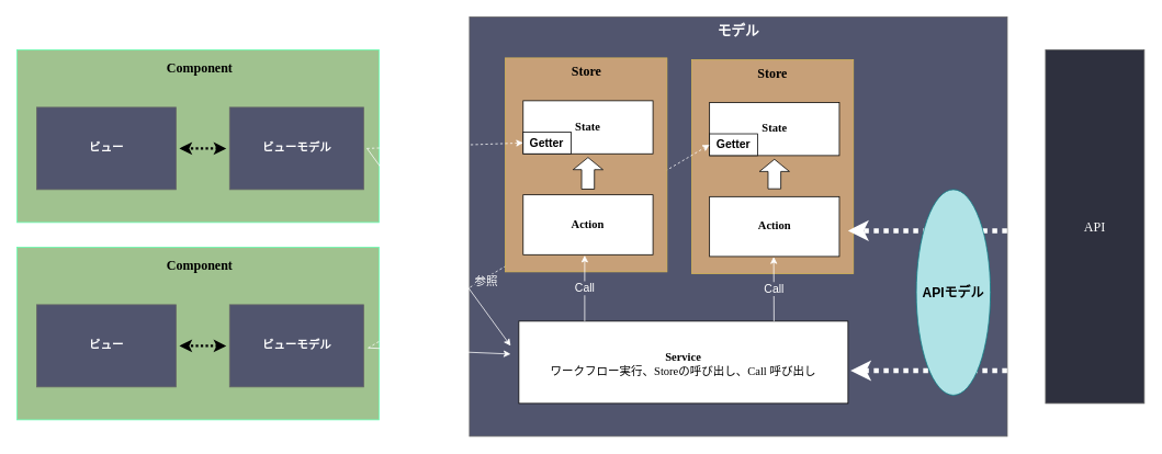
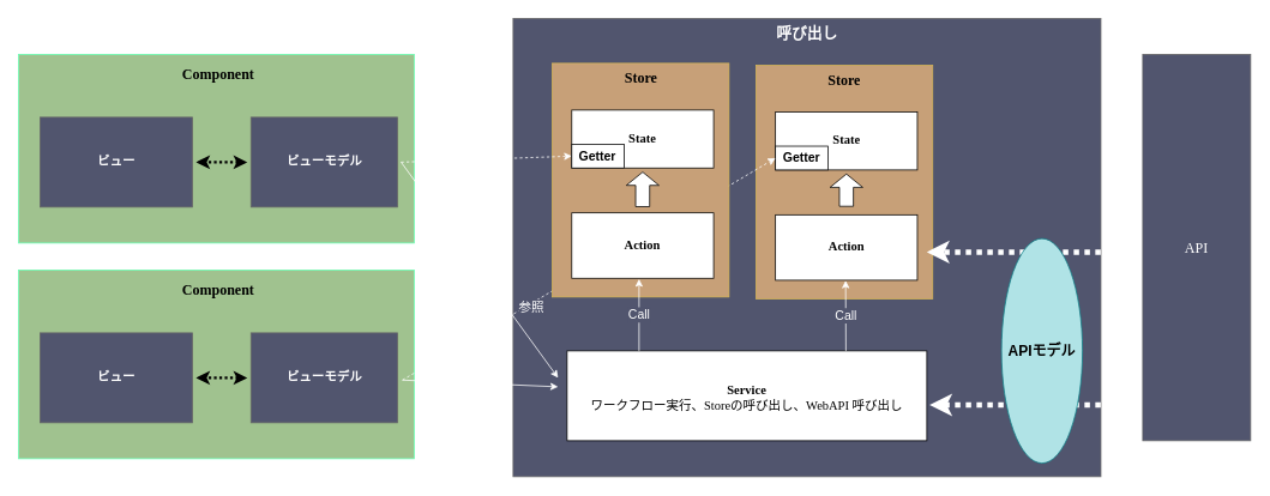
  <mxCell id="0" />
  <mxCell id="1" parent="0" />
  <mxCell id="2" value="Component" style="rounded=0;whiteSpace=wrap;html=1;align=center;spacingLeft=5;fillColor=#a0c28f;fontColor=#000000;strokeColor=#66FFB3;verticalAlign=top;fontSize=16;fontFamily=Noto Sans JP;fontSource=https%3A%2F%2Ffonts.googleapis.com%2Fcss%3Ffamily%3DNoto%2BSans%2BJP;fontStyle=1;spacingTop=6;" vertex="1" parent="1"><mxGeometry x="20" y="300" width="440" height="210" as="geometry" /></mxCell>
- <mxCell id="3" value="モデル" style="rounded=0;whiteSpace=wrap;html=1;fillColor=#51556e;fontColor=#FFFFFF;strokeColor=#666666;fontStyle=1;verticalAlign=top;fontSize=17;" vertex="1" parent="1"><mxGeometry x="570" y="20" width="653.5" height="510" as="geometry" /></mxCell>
- <mxCell id="4" value="Service&lt;br style=&quot;border-color: var(--border-color);&quot;&gt;&lt;span style=&quot;border-color: var(--border-color); font-weight: normal;&quot;&gt;ワークフロー実行、Storeの呼び出し、Call 呼び出し&lt;/span&gt;&lt;span style=&quot;font-weight: normal&quot;&gt;&lt;br&gt;&lt;/span&gt;" style="rounded=0;whiteSpace=wrap;html=1;fontSize=14;fontFamily=Noto Sans JP;fontSource=https%3A%2F%2Ffonts.googleapis.com%2Fcss%3Ffamily%3DNoto%2BSans%2BJP;perimeterSpacing=9;fontStyle=1;align=center;verticalAlign=bottom;spacingBottom=27;" vertex="1" parent="1"><mxGeometry x="630" y="390" width="400" height="100" as="geometry" /></mxCell>
+ <mxCell id="3" value="呼び出し" style="rounded=0;whiteSpace=wrap;html=1;fillColor=#51556e;fontColor=#FFFFFF;strokeColor=#666666;fontStyle=1;verticalAlign=top;fontSize=17;" vertex="1" parent="1"><mxGeometry x="570" y="20" width="653.5" height="510" as="geometry" /></mxCell>
+ <mxCell id="4" value="Service&lt;br style=&quot;border-color: var(--border-color);&quot;&gt;&lt;span style=&quot;border-color: var(--border-color); font-weight: normal;&quot;&gt;ワークフロー実行、Storeの呼び出し、WebAPI 呼び出し&lt;/span&gt;&lt;span style=&quot;font-weight: normal&quot;&gt;&lt;br&gt;&lt;/span&gt;" style="rounded=0;whiteSpace=wrap;html=1;fontSize=14;fontFamily=Noto Sans JP;fontSource=https%3A%2F%2Ffonts.googleapis.com%2Fcss%3Ffamily%3DNoto%2BSans%2BJP;perimeterSpacing=9;fontStyle=1;align=center;verticalAlign=bottom;spacingBottom=27;" vertex="1" parent="1"><mxGeometry x="630" y="390" width="400" height="100" as="geometry" /></mxCell>
  <mxCell id="5" value="Component" style="rounded=0;whiteSpace=wrap;html=1;align=center;spacingLeft=5;fillColor=#a0c28f;fontColor=#000000;strokeColor=#66FFB3;verticalAlign=top;fontSize=16;fontFamily=Noto Sans JP;fontSource=https%3A%2F%2Ffonts.googleapis.com%2Fcss%3Ffamily%3DNoto%2BSans%2BJP;fontStyle=1;spacingTop=6;" vertex="1" parent="1"><mxGeometry x="20" y="60" width="440" height="210" as="geometry" /></mxCell>
  <mxCell id="6" value="&lt;b&gt;ビュー&lt;/b&gt;" style="rounded=0;whiteSpace=wrap;html=1;fontSize=14;fontFamily=Noto Sans JP;fontSource=https%3A%2F%2Ffonts.googleapis.com%2Fcss%3Ffamily%3DNoto%2BSans%2BJP;perimeterSpacing=4;fillColor=#51556e;strokeColor=#666666;fontColor=#FFFFFF;" vertex="1" parent="1"><mxGeometry x="44" y="130" width="169.5" height="100" as="geometry" /></mxCell>
  <mxCell id="7" value="&lt;b&gt;ビューモデル&lt;/b&gt;" style="rounded=0;whiteSpace=wrap;html=1;fontSize=14;fontFamily=Noto Sans JP;fontSource=https%3A%2F%2Ffonts.googleapis.com%2Fcss%3Ffamily%3DNoto%2BSans%2BJP;perimeterSpacing=4;fillColor=#51556e;fontColor=#FFFFFF;strokeColor=#666666;" vertex="1" parent="1"><mxGeometry x="278.5" y="130" width="163" height="100" as="geometry" /></mxCell>
  <mxCell id="8" value="" style="group" vertex="1" connectable="0" parent="1"><mxGeometry x="840" y="72.2" width="196.5" height="260" as="geometry" /></mxCell>
  <mxCell id="9" value="&lt;b&gt;Store&lt;/b&gt;" style="rounded=0;whiteSpace=wrap;html=1;fontSize=16;verticalAlign=top;fillColor=#c7a078;strokeColor=#d6b656;fontFamily=Noto Sans JP;fontSource=https%3A%2F%2Ffonts.googleapis.com%2Fcss%3Ffamily%3DNoto%2BSans%2BJP;" vertex="1" parent="8"><mxGeometry width="196.5" height="260" as="geometry" /></mxCell>
  <mxCell id="10" value="&lt;span&gt;State&lt;/span&gt;&lt;span&gt;&lt;br&gt;&lt;/span&gt;" style="rounded=0;whiteSpace=wrap;html=1;fontSize=14;fontFamily=Noto Sans JP;fontSource=https%3A%2F%2Ffonts.googleapis.com%2Fcss%3Ffamily%3DNoto%2BSans%2BJP;perimeterSpacing=4;fontStyle=1;align=center;" vertex="1" parent="8"><mxGeometry x="21.718" y="52" width="157.717" height="64.48" as="geometry" /></mxCell>
  <mxCell id="11" value="Action" style="rounded=0;whiteSpace=wrap;html=1;fontSize=14;fontFamily=Noto Sans JP;fontSource=https%3A%2F%2Ffonts.googleapis.com%2Fcss%3Ffamily%3DNoto%2BSans%2BJP;perimeterSpacing=9;fontStyle=1;align=center;" vertex="1" parent="8"><mxGeometry x="21.718" y="166.4" width="157.717" height="72.8" as="geometry" /></mxCell>
  <mxCell id="12" value="&lt;span style=&quot;font-size: 14px;&quot;&gt;Getter&lt;/span&gt;" style="rounded=0;whiteSpace=wrap;html=1;fontStyle=1;fontSize=14;" vertex="1" parent="8"><mxGeometry x="21.72" y="90" width="58.28" height="26.48" as="geometry" /></mxCell>
  <mxCell id="13" value="" style="shape=flexArrow;endArrow=classic;startArrow=none;html=1;startSize=2;endSize=4.606;strokeWidth=1;startFill=0;width=15.556;endWidth=19.728;entryX=0.5;entryY=1;entryDx=0;entryDy=0;exitX=0.5;exitY=0;exitDx=0;exitDy=0;fillColor=default;" edge="1" parent="8" source="11" target="10"><mxGeometry width="100" height="100" relative="1" as="geometry"><mxPoint x="101" y="157.8" as="sourcePoint" /><mxPoint x="100.347" y="120.0" as="targetPoint" /></mxGeometry></mxCell>
  <mxCell id="14" value="" style="endArrow=classic;html=1;fontSize=14;fontFamily=Noto Sans JP;fontSource=https%3A%2F%2Ffonts.googleapis.com%2Fcss%3Ffamily%3DNoto%2BSans%2BJP;exitX=1;exitY=0.5;exitDx=0;exitDy=0;entryX=0;entryY=0.5;entryDx=0;entryDy=0;dashed=1;strokeColor=#FFFFFF;fontColor=#FFFFFF;labelBackgroundColor=none;" edge="1" parent="1" target="12"><mxGeometry width="50" height="50" relative="1" as="geometry"><mxPoint x="447" y="422.5" as="sourcePoint" /><mxPoint x="603" y="305" as="targetPoint" /></mxGeometry></mxCell>
  <mxCell id="15" value="参照" style="edgeLabel;align=center;verticalAlign=middle;resizable=0;points=[];fontSize=14;fontColor=#FFFFFF;labelBackgroundColor=#51556e;" vertex="1" connectable="0" parent="14"><mxGeometry x="-0.313" y="1" relative="1" as="geometry"><mxPoint x="1" y="4" as="offset" /></mxGeometry></mxCell>
  <mxCell id="16" value="" style="endArrow=classic;html=1;fontSize=14;fontFamily=Noto Sans JP;fontSource=https%3A%2F%2Ffonts.googleapis.com%2Fcss%3Ffamily%3DNoto%2BSans%2BJP;startArrow=classic;startFill=1;dashed=1;strokeWidth=3;dashPattern=1 1;entryX=1;entryY=0.5;entryDx=0;entryDy=0;" edge="1" parent="1" source="7" target="6"><mxGeometry width="50" height="50" relative="1" as="geometry"><mxPoint x="170" y="163" as="sourcePoint" /><mxPoint x="931" y="315" as="targetPoint" /></mxGeometry></mxCell>
  <mxCell id="17" value="" style="endArrow=classic;html=1;fontSize=14;fontFamily=Noto Sans JP;fontSource=https%3A%2F%2Ffonts.googleapis.com%2Fcss%3Ffamily%3DNoto%2BSans%2BJP;exitX=1;exitY=0.5;exitDx=0;exitDy=0;strokeColor=#FFFFFF;" edge="1" parent="1"><mxGeometry width="50" height="50" relative="1" as="geometry"><mxPoint x="447" y="422.5" as="sourcePoint" /><mxPoint x="620" y="430" as="targetPoint" /></mxGeometry></mxCell>
  <mxCell id="18" value="Call" style="endArrow=classic;html=1;fontSize=14;entryX=0.495;entryY=0.905;entryDx=0;entryDy=0;entryPerimeter=0;labelBackgroundColor=#51556e;fontColor=#FFFFFF;strokeColor=#FFFFFF;" edge="1" parent="1" target="11"><mxGeometry width="50" height="50" relative="1" as="geometry"><mxPoint x="940" y="390" as="sourcePoint" /><mxPoint x="940" y="320" as="targetPoint" /></mxGeometry></mxCell>
  <mxCell id="19" value="" style="endArrow=classic;html=1;fontSize=14;fontFamily=Noto Sans JP;fontSource=https%3A%2F%2Ffonts.googleapis.com%2Fcss%3Ffamily%3DNoto%2BSans%2BJP;startArrow=classic;startFill=1;dashed=1;strokeWidth=6;dashPattern=1 1;strokeColor=#FFFFFF;" edge="1" parent="1"><mxGeometry width="50" height="50" relative="1" as="geometry"><mxPoint x="1263" y="280" as="sourcePoint" /><mxPoint x="1030" y="280" as="targetPoint" /></mxGeometry></mxCell>
  <mxCell id="20" value="" style="endArrow=classic;html=1;fontSize=14;fontFamily=Noto Sans JP;fontSource=https%3A%2F%2Ffonts.googleapis.com%2Fcss%3Ffamily%3DNoto%2BSans%2BJP;startArrow=classic;startFill=1;dashed=1;strokeWidth=6;dashPattern=1 1;strokeColor=#FFFFFF;" edge="1" parent="1"><mxGeometry width="50" height="50" relative="1" as="geometry"><mxPoint x="1263" y="450" as="sourcePoint" /><mxPoint x="1033" y="450.09" as="targetPoint" /></mxGeometry></mxCell>
- <mxCell id="21" value="APIモデル" style="ellipse;whiteSpace=wrap;html=1;rounded=1;fontSize=16;fontStyle=1;fillColor=#b0e3e6;strokeColor=#0e8088;" vertex="1" parent="1"><mxGeometry x="1113" y="230" width="90" height="250" as="geometry" /></mxCell>
+ <mxCell id="21" value="APIモデル" style="ellipse;whiteSpace=wrap;html=1;rounded=1;fontSize=16;fontStyle=1;fillColor=#b0e3e6;strokeColor=#0e8088;" vertex="1" parent="1"><mxGeometry x="1113" y="265" width="90" height="250" as="geometry" /></mxCell>
  <mxCell id="22" value="" style="group" vertex="1" connectable="0" parent="1"><mxGeometry x="613.5" y="70" width="196.5" height="260" as="geometry" /></mxCell>
  <mxCell id="23" value="&lt;b&gt;Store&lt;/b&gt;" style="rounded=0;whiteSpace=wrap;html=1;fontSize=16;verticalAlign=top;fillColor=#c7a078;strokeColor=#d6b656;fontFamily=Noto Sans JP;fontSource=https%3A%2F%2Ffonts.googleapis.com%2Fcss%3Ffamily%3DNoto%2BSans%2BJP;" vertex="1" parent="22"><mxGeometry width="196.5" height="260" as="geometry" /></mxCell>
  <mxCell id="24" value="&lt;span&gt;State&lt;/span&gt;&lt;span&gt;&lt;br&gt;&lt;/span&gt;" style="rounded=0;whiteSpace=wrap;html=1;fontSize=14;fontFamily=Noto Sans JP;fontSource=https%3A%2F%2Ffonts.googleapis.com%2Fcss%3Ffamily%3DNoto%2BSans%2BJP;perimeterSpacing=4;fontStyle=1;align=center;" vertex="1" parent="22"><mxGeometry x="21.718" y="52" width="157.717" height="64.48" as="geometry" /></mxCell>
  <mxCell id="25" value="Action" style="rounded=0;whiteSpace=wrap;html=1;fontSize=14;fontFamily=Noto Sans JP;fontSource=https%3A%2F%2Ffonts.googleapis.com%2Fcss%3Ffamily%3DNoto%2BSans%2BJP;perimeterSpacing=9;fontStyle=1;align=center;" vertex="1" parent="22"><mxGeometry x="21.718" y="166.4" width="157.717" height="72.8" as="geometry" /></mxCell>
  <mxCell id="26" value="" style="shape=flexArrow;endArrow=classic;startArrow=none;html=1;startSize=2;endSize=4.606;strokeWidth=1;entryX=0.5;entryY=1;entryDx=0;entryDy=0;startFill=0;width=15.556;endWidth=19.728;fillColor=default;" edge="1" parent="22" target="24"><mxGeometry width="100" height="100" relative="1" as="geometry"><mxPoint x="100.5" y="160" as="sourcePoint" /><mxPoint x="108.592" y="41.6" as="targetPoint" /></mxGeometry></mxCell>
  <mxCell id="27" value="&lt;span style=&quot;font-size: 14px;&quot;&gt;Getter&lt;/span&gt;" style="rounded=0;whiteSpace=wrap;html=1;fontStyle=1;fontSize=14;" vertex="1" parent="22"><mxGeometry x="21.72" y="90" width="58.28" height="26.48" as="geometry" /></mxCell>
  <mxCell id="28" value="" style="endArrow=classic;html=1;fontSize=14;fontFamily=Noto Sans JP;fontSource=https%3A%2F%2Ffonts.googleapis.com%2Fcss%3Ffamily%3DNoto%2BSans%2BJP;exitX=1;exitY=0.5;exitDx=0;exitDy=0;strokeColor=#FFFFFF;fontColor=#FFFFFF;labelBackgroundColor=none;" edge="1" parent="1" source="7"><mxGeometry width="50" height="50" relative="1" as="geometry"><mxPoint x="457" y="432.5" as="sourcePoint" /><mxPoint x="620" y="420" as="targetPoint" /></mxGeometry></mxCell>
  <mxCell id="29" value="参照" style="endArrow=classic;html=1;fontSize=14;fontFamily=Noto Sans JP;fontSource=https%3A%2F%2Ffonts.googleapis.com%2Fcss%3Ffamily%3DNoto%2BSans%2BJP;exitX=1;exitY=0.5;exitDx=0;exitDy=0;entryX=0;entryY=0.5;entryDx=0;entryDy=0;dashed=1;strokeColor=#FFFFFF;fontColor=#FFFFFF;labelBackgroundColor=none;" edge="1" parent="1" source="7" target="27"><mxGeometry width="50" height="50" relative="1" as="geometry"><mxPoint x="420" y="202" as="sourcePoint" /><mxPoint x="600" y="280" as="targetPoint" /></mxGeometry></mxCell>
  <mxCell id="30" value="Call" style="endArrow=classic;html=1;fontSize=14;strokeColor=#FFFFFF;labelBackgroundColor=#51556e;fontColor=#FFFFFF;" edge="1" parent="1"><mxGeometry width="50" height="50" relative="1" as="geometry"><mxPoint x="710" y="390" as="sourcePoint" /><mxPoint x="710" y="310" as="targetPoint" /></mxGeometry></mxCell>
- <mxCell id="31" value="API" style="rounded=0;whiteSpace=wrap;html=1;fontSize=16;fillColor=#2e303e;strokeColor=#666666;fontFamily=Noto Sans JP;fontSource=https%3A%2F%2Ffonts.googleapis.com%2Fcss%3Ffamily%3DNoto%2BSans%2BJP;fontColor=#FFFFFF;" vertex="1" parent="1"><mxGeometry x="1270" y="60" width="120" height="430" as="geometry" /></mxCell>
+ <mxCell id="31" value="API" style="rounded=0;whiteSpace=wrap;html=1;fontSize=16;fillColor=#51556e;strokeColor=#666666;fontFamily=Noto Sans JP;fontSource=https%3A%2F%2Ffonts.googleapis.com%2Fcss%3Ffamily%3DNoto%2BSans%2BJP;fontColor=#FFFFFF;" vertex="1" parent="1"><mxGeometry x="1270" y="60" width="120" height="430" as="geometry" /></mxCell>
  <mxCell id="32" value="&lt;b&gt;ビュー&lt;/b&gt;" style="rounded=0;whiteSpace=wrap;html=1;fontSize=14;fontFamily=Noto Sans JP;fontSource=https%3A%2F%2Ffonts.googleapis.com%2Fcss%3Ffamily%3DNoto%2BSans%2BJP;perimeterSpacing=4;fillColor=#51556e;strokeColor=#666666;fontColor=#FFFFFF;" vertex="1" parent="1"><mxGeometry x="44" y="370" width="169.5" height="100" as="geometry" /></mxCell>
  <mxCell id="33" value="&lt;b&gt;ビューモデル&lt;/b&gt;" style="rounded=0;whiteSpace=wrap;html=1;fontSize=14;fontFamily=Noto Sans JP;fontSource=https%3A%2F%2Ffonts.googleapis.com%2Fcss%3Ffamily%3DNoto%2BSans%2BJP;perimeterSpacing=4;fillColor=#51556e;fontColor=#FFFFFF;strokeColor=#666666;" vertex="1" parent="1"><mxGeometry x="278.5" y="370" width="163" height="100" as="geometry" /></mxCell>
  <mxCell id="34" value="" style="endArrow=classic;html=1;fontSize=14;fontFamily=Noto Sans JP;fontSource=https%3A%2F%2Ffonts.googleapis.com%2Fcss%3Ffamily%3DNoto%2BSans%2BJP;startArrow=classic;startFill=1;dashed=1;strokeWidth=3;dashPattern=1 1;entryX=1;entryY=0.5;entryDx=0;entryDy=0;" edge="1" parent="1" source="33" target="32"><mxGeometry width="50" height="50" relative="1" as="geometry"><mxPoint x="168.5" y="403" as="sourcePoint" /><mxPoint x="929.5" y="555" as="targetPoint" /></mxGeometry></mxCell>
